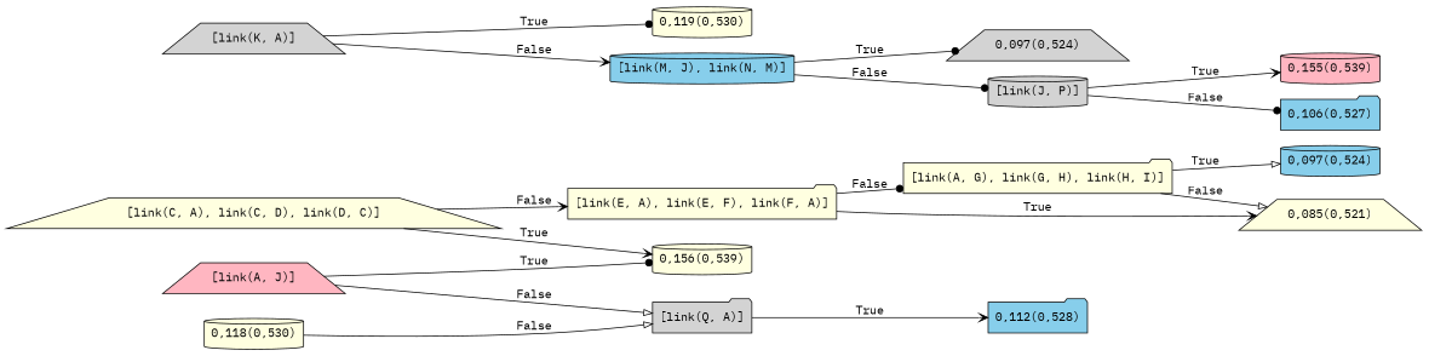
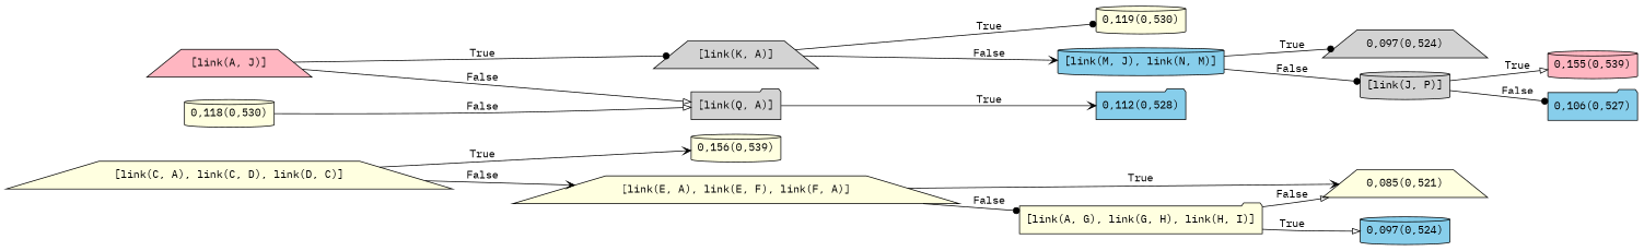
  digraph {
    fontname="IBM Plex Mono"
    rankdir=LR
    node [fillcolor=lightyellow fontname="IBM Plex Mono" shape=cylinder style=filled]
    edge [arrowhead=dot fontname="IBM Plex Mono"]
    n1 [label="[link(C, A), link(C, D), link(D, C)]" shape=trapezium]
    n2 [label="0,156(0,539)"]
-   n3 [label="[link(E, A), link(E, F), link(F, A)]" shape=folder]
+   n3 [label="[link(E, A), link(E, F), link(F, A)]" shape=trapezium]
    n4 [label="0,085(0,521)" shape=trapezium]
    n5 [label="[link(A, G), link(G, H), link(H, I)]" shape=folder]
    n6 [fillcolor=skyblue label="0,097(0,524)"]
    n7 [fillcolor=lightpink label="[link(A, J)]" shape=trapezium]
    n8 [fillcolor=lightgrey label="[link(K, A)]" shape=trapezium]
    n9 [fillcolor=lightgrey label="[link(Q, A)]" shape=folder]
    n10 [label="0,119(0,530)"]
    n11 [fillcolor=skyblue label="[link(M, J), link(N, M)]"]
    n12 [fillcolor=skyblue label="0,112(0,528)" shape=folder]
    n13 [fillcolor=lightgrey label="0,097(0,524)" shape=trapezium]
    n14 [fillcolor=lightgrey label="[link(J, P)]"]
    n15 [label="0,118(0,530)"]
    n16 [fillcolor=lightpink label="0,155(0,539)"]
    n17 [fillcolor=skyblue label="0,106(0,527)" shape=folder]
    n1 -> n2 [arrowhead=vee label=True]
    n1 -> n3 [arrowhead=vee label=False]
    n3 -> n4 [arrowhead=vee label=True]
    n3 -> n5 [label=False]
    n5 -> n4 [arrowhead=onormal label=False]
    n5 -> n6 [arrowhead=onormal label=True]
-   n7 -> n2 [label=True]
+   n7 -> n8 [label=True]
    n7 -> n9 [arrowhead=onormal label=False]
    n8 -> n10 [label=True]
    n8 -> n11 [arrowhead=vee label=False]
    n9 -> n12 [arrowhead=vee label=True]
    n11 -> n13 [label=True]
    n11 -> n14 [label=False]
-   n14 -> n16 [arrowhead=vee label=True]
+   n14 -> n16 [arrowhead=onormal label=True]
    n14 -> n17 [label=False]
    n15 -> n9 [arrowhead=onormal label=False]
  }
